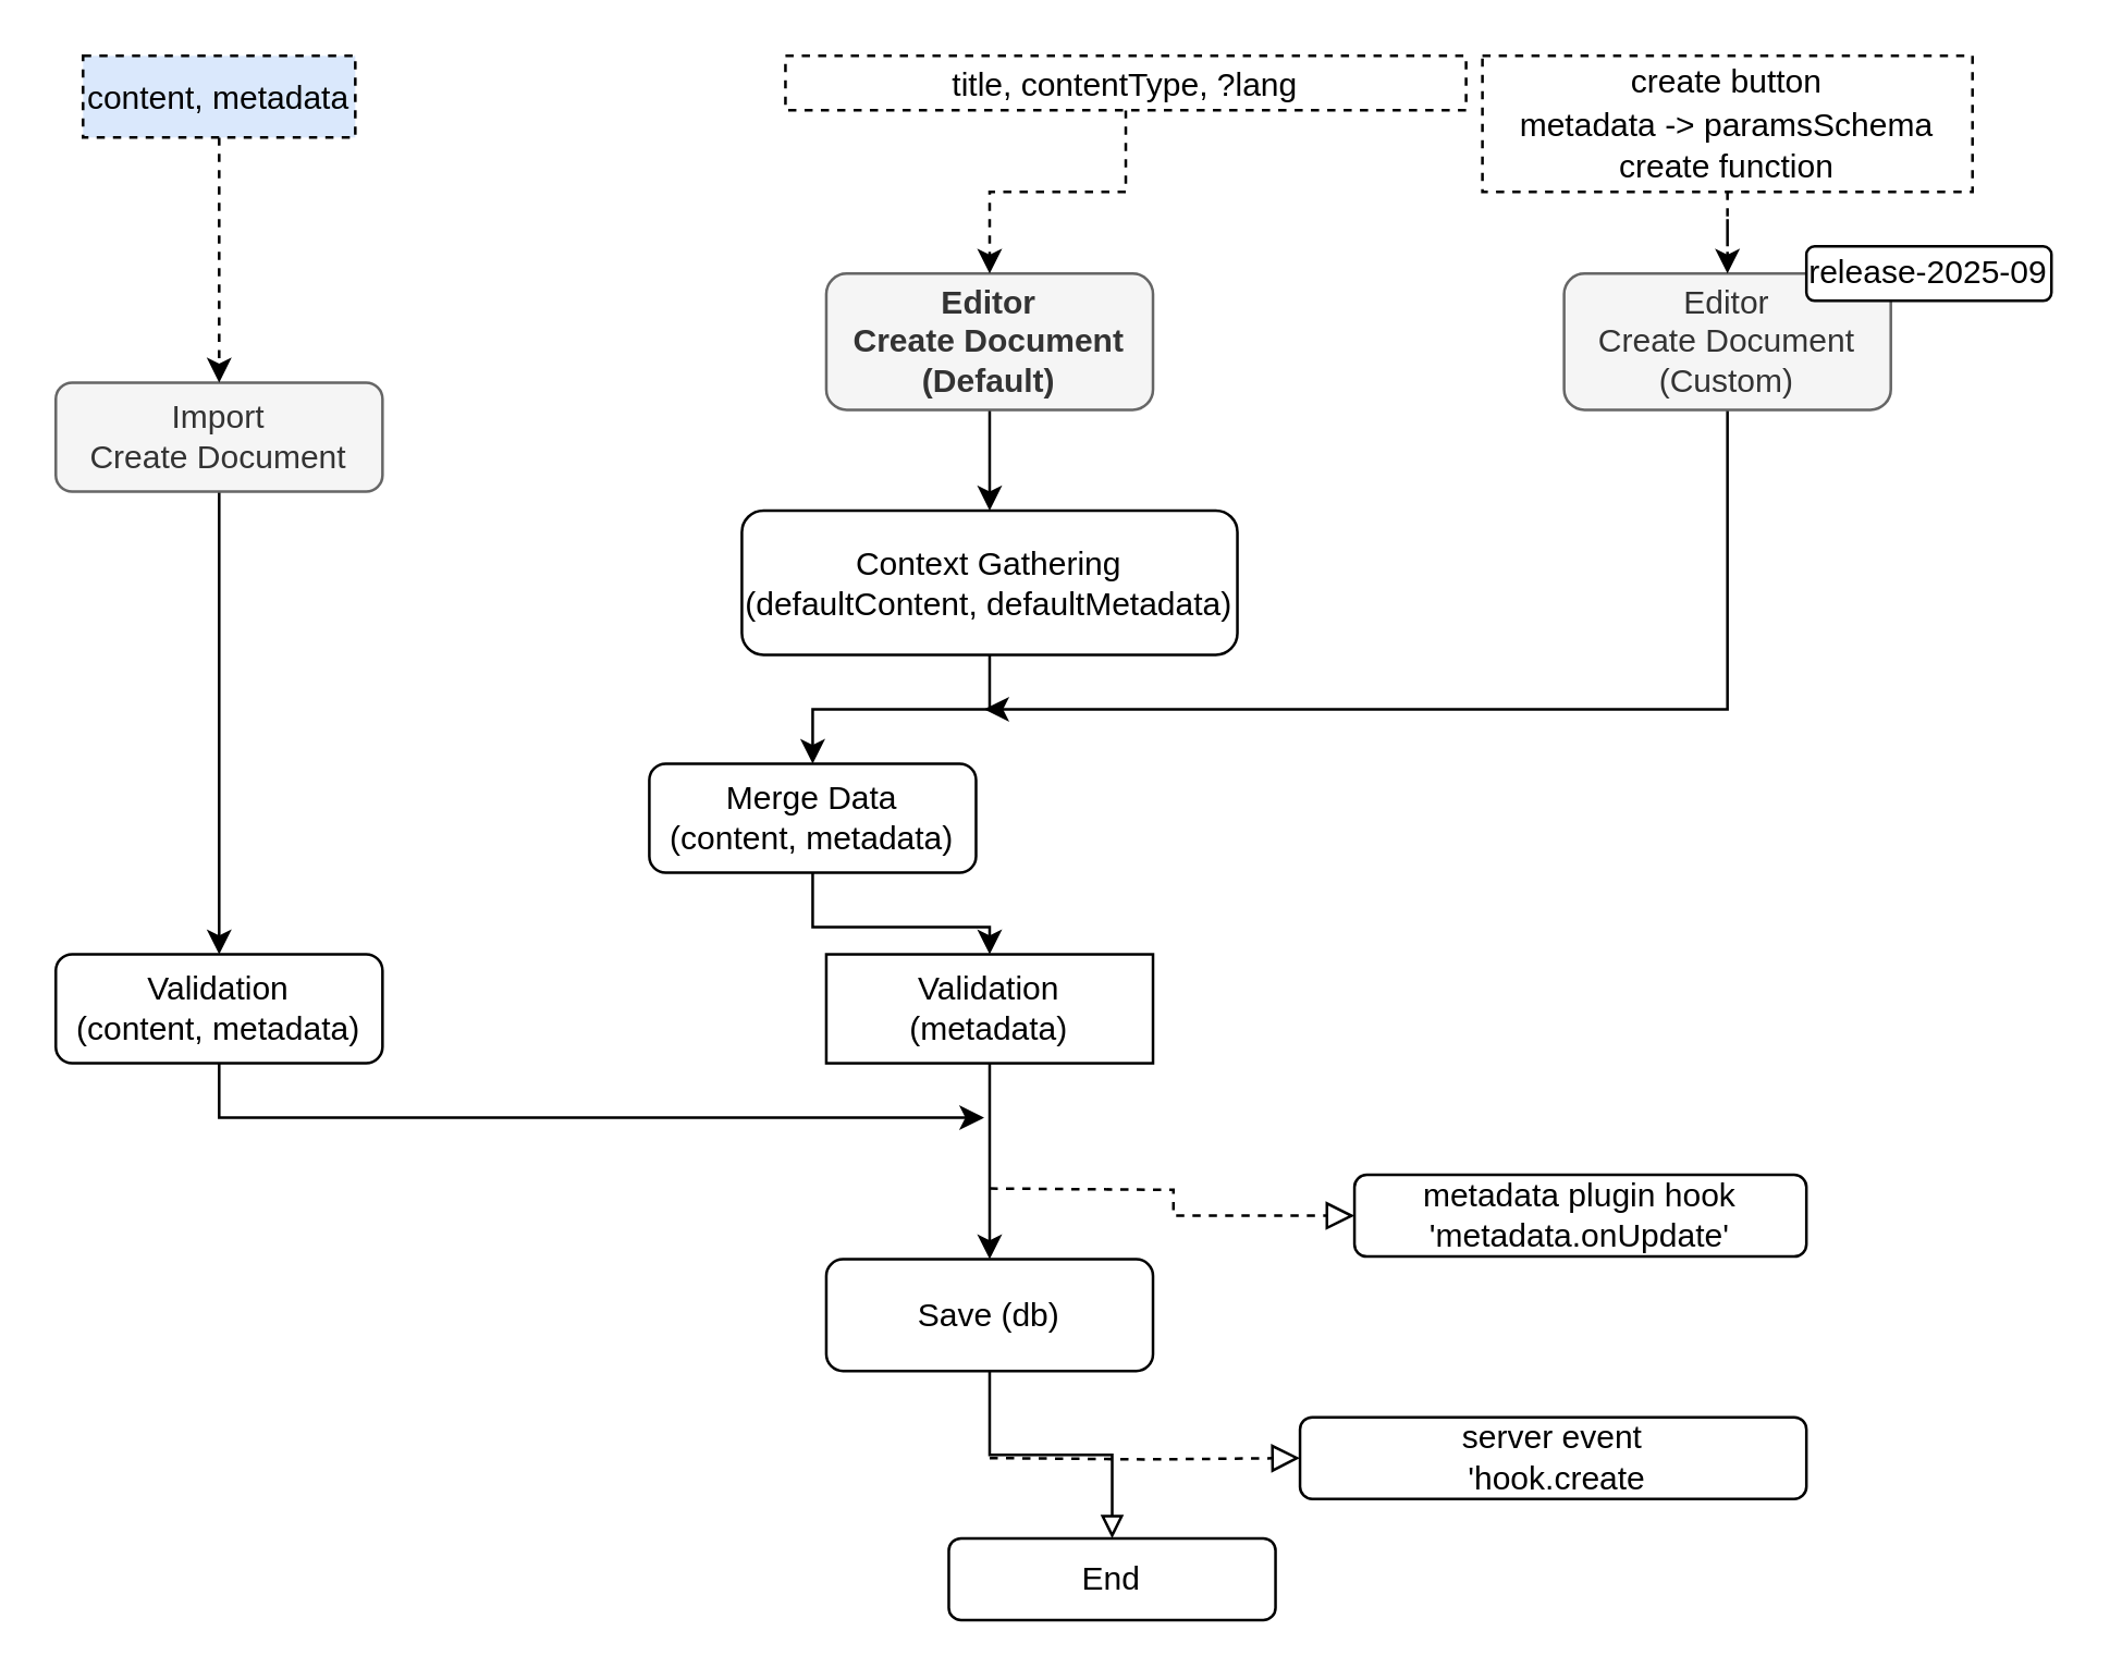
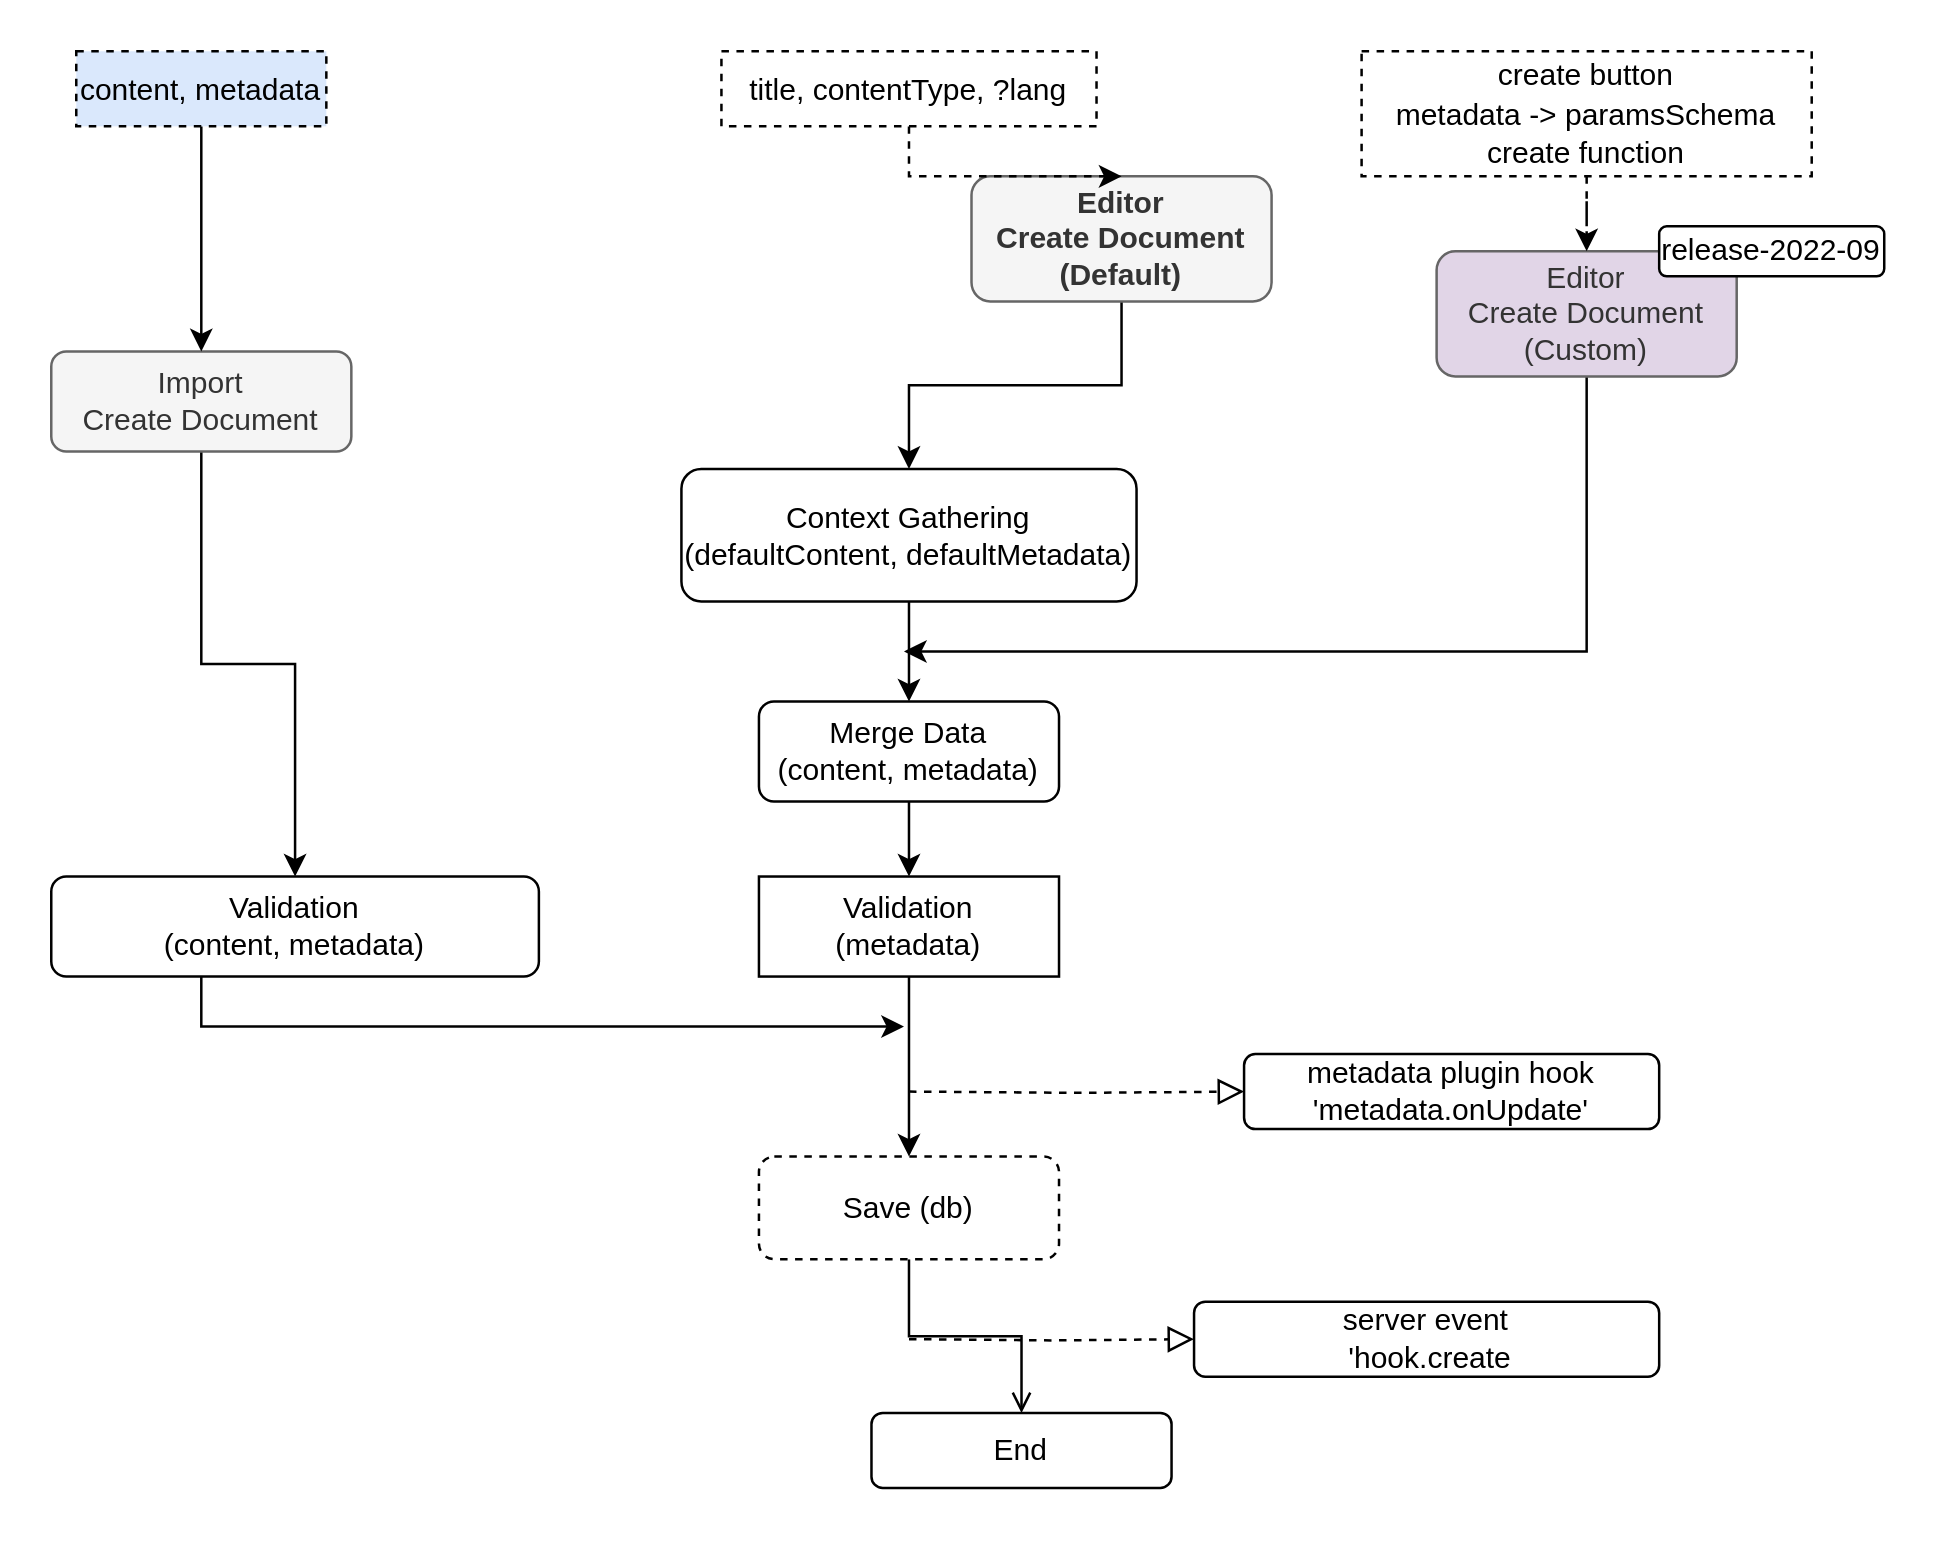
  <mxCell id="0" />
  <mxCell id="1" parent="0" />
  <mxCell id="2" value="" style="edgeStyle=orthogonalEdgeStyle;rounded=0;orthogonalLoop=1;jettySize=auto;html=1;" parent="1" source="3" target="7" edge="1"><mxGeometry relative="1" as="geometry" /></mxCell>
- <mxCell id="3" value="Editor&lt;br&gt;Create Document&lt;br&gt;(Default)" style="rounded=1;whiteSpace=wrap;html=1;fontSize=12;glass=0;strokeWidth=1;shadow=0;fillColor=#f5f5f5;fontColor=#333333;strokeColor=#666666;fontStyle=1" parent="1" vertex="1"><mxGeometry x="303" y="100" width="120" height="50" as="geometry" /></mxCell>
+ <mxCell id="3" value="Editor&lt;br&gt;Create Document&lt;br&gt;(Default)" style="rounded=1;whiteSpace=wrap;html=1;fontSize=12;glass=0;strokeWidth=1;shadow=0;fillColor=#f5f5f5;fontColor=#333333;strokeColor=#666666;fontStyle=1" parent="1" vertex="1"><mxGeometry x="388" y="70" width="120" height="50" as="geometry" /></mxCell>
  <mxCell id="4" value="" style="edgeStyle=orthogonalEdgeStyle;rounded=0;html=1;jettySize=auto;orthogonalLoop=1;fontSize=11;endArrow=block;endFill=0;endSize=8;strokeWidth=1;shadow=0;labelBackgroundColor=none;dashed=1;" parent="1" target="5" edge="1"><mxGeometry y="10" relative="1" as="geometry"><mxPoint as="offset" /><mxPoint x="363" y="436" as="sourcePoint" /></mxGeometry></mxCell>
- <mxCell id="5" value="metadata plugin hook 'metadata.onUpdate'" style="rounded=1;whiteSpace=wrap;html=1;fontSize=12;glass=0;strokeWidth=1;shadow=0;" parent="1" vertex="1"><mxGeometry x="497" y="431" width="166" height="30" as="geometry" /></mxCell>
+ <mxCell id="5" value="metadata plugin hook 'metadata.onUpdate'" style="rounded=1;whiteSpace=wrap;html=1;fontSize=12;glass=0;strokeWidth=1;shadow=0;" parent="1" vertex="1"><mxGeometry x="497" y="421" width="166" height="30" as="geometry" /></mxCell>
  <mxCell id="6" value="" style="edgeStyle=orthogonalEdgeStyle;rounded=0;orthogonalLoop=1;jettySize=auto;html=1;entryX=0.5;entryY=0;entryDx=0;entryDy=0;" parent="1" source="7" target="9" edge="1"><mxGeometry relative="1" as="geometry"><mxPoint x="363" y="300" as="targetPoint" /></mxGeometry></mxCell>
  <mxCell id="7" value="Context Gathering&lt;br&gt;(defaultContent, defaultMetadata)" style="rounded=1;whiteSpace=wrap;html=1;fontSize=12;glass=0;strokeWidth=1;shadow=0;" parent="1" vertex="1"><mxGeometry x="272" y="187" width="182" height="53" as="geometry" /></mxCell>
  <mxCell id="8" value="" style="edgeStyle=orthogonalEdgeStyle;rounded=0;orthogonalLoop=1;jettySize=auto;html=1;fontSize=12;strokeColor=default;" parent="1" source="9" target="20" edge="1"><mxGeometry relative="1" as="geometry" /></mxCell>
- <mxCell id="9" value="Merge Data&lt;br&gt;(content, metadata)" style="rounded=1;whiteSpace=wrap;html=1;fontSize=12;glass=0;strokeWidth=1;shadow=0;" parent="1" vertex="1"><mxGeometry x="238" y="280" width="120" height="40" as="geometry" /></mxCell>
- <mxCell id="10" value="" style="edgeStyle=orthogonalEdgeStyle;rounded=0;orthogonalLoop=1;jettySize=auto;html=1;endArrow=block;endFill=0;strokeColor=#000000;entryX=0.5;entryY=0;entryDx=0;entryDy=0;" parent="1" source="11" target="14" edge="1"><mxGeometry relative="1" as="geometry"><mxPoint x="363" y="780" as="targetPoint" /></mxGeometry></mxCell>
- <mxCell id="11" value="Save (db)" style="rounded=1;whiteSpace=wrap;html=1;shadow=0;strokeWidth=1;glass=0;" parent="1" vertex="1"><mxGeometry x="303" y="462" width="120" height="41" as="geometry" /></mxCell>
+ <mxCell id="9" value="Merge Data&lt;br&gt;(content, metadata)" style="rounded=1;whiteSpace=wrap;html=1;fontSize=12;glass=0;strokeWidth=1;shadow=0;" parent="1" vertex="1"><mxGeometry x="303" y="280" width="120" height="40" as="geometry" /></mxCell>
+ <mxCell id="10" value="" style="edgeStyle=orthogonalEdgeStyle;rounded=0;orthogonalLoop=1;jettySize=auto;html=1;endArrow=open;endFill=0;strokeColor=#000000;entryX=0.5;entryY=0;entryDx=0;entryDy=0;" parent="1" source="11" target="14" edge="1"><mxGeometry relative="1" as="geometry"><mxPoint x="363" y="780" as="targetPoint" /></mxGeometry></mxCell>
+ <mxCell id="11" value="Save (db)" style="rounded=1;whiteSpace=wrap;html=1;shadow=0;strokeWidth=1;glass=0;dashed=1;" parent="1" vertex="1"><mxGeometry x="303" y="462" width="120" height="41" as="geometry" /></mxCell>
  <mxCell id="12" value="" style="edgeStyle=orthogonalEdgeStyle;rounded=0;html=1;jettySize=auto;orthogonalLoop=1;fontSize=11;endArrow=block;endFill=0;endSize=8;strokeWidth=1;shadow=0;labelBackgroundColor=none;dashed=1;" parent="1" target="13" edge="1"><mxGeometry y="10" relative="1" as="geometry"><mxPoint as="offset" /><mxPoint x="363" y="535" as="sourcePoint" /></mxGeometry></mxCell>
  <mxCell id="13" value="server event&lt;br&gt;&amp;nbsp;'hook.create" style="rounded=1;whiteSpace=wrap;html=1;fontSize=12;glass=0;strokeWidth=1;shadow=0;" parent="1" vertex="1"><mxGeometry x="477" y="520" width="186" height="30" as="geometry" /></mxCell>
  <mxCell id="14" value="End" style="whiteSpace=wrap;html=1;rounded=1;shadow=0;strokeWidth=1;glass=0;" parent="1" vertex="1"><mxGeometry x="348" y="564.5" width="120" height="30" as="geometry" /></mxCell>
  <mxCell id="15" value="" style="edgeStyle=orthogonalEdgeStyle;rounded=0;orthogonalLoop=1;jettySize=auto;html=1;fontSize=12;strokeColor=default;entryX=0.5;entryY=0;entryDx=0;entryDy=0;" parent="1" source="16" target="22" edge="1"><mxGeometry relative="1" as="geometry"><mxPoint x="80" y="220" as="targetPoint" /></mxGeometry></mxCell>
  <mxCell id="16" value="Import&lt;br&gt;Create Document" style="rounded=1;whiteSpace=wrap;html=1;fontSize=12;glass=0;strokeWidth=1;shadow=0;fillColor=#f5f5f5;fontColor=#333333;strokeColor=#666666;" parent="1" vertex="1"><mxGeometry x="20" y="140" width="120" height="40" as="geometry" /></mxCell>
  <mxCell id="17" value="" style="edgeStyle=orthogonalEdgeStyle;rounded=0;orthogonalLoop=1;jettySize=auto;html=1;dashed=1;" edge="1" parent="1" source="18" target="3"><mxGeometry relative="1" as="geometry"><mxPoint x="366" y="130" as="targetPoint" /></mxGeometry></mxCell>
- <mxCell id="18" value="&lt;font style=&quot;font-size: 12px&quot;&gt;title, contentType, ?lang&lt;/font&gt;" style="rounded=0;whiteSpace=wrap;html=1;shadow=0;glass=0;sketch=0;fontSize=13;dashed=1;" parent="1" vertex="1"><mxGeometry x="288" y="20" width="250" height="20" as="geometry" /></mxCell>
+ <mxCell id="18" value="&lt;font style=&quot;font-size: 12px&quot;&gt;title, contentType, ?lang&lt;/font&gt;" style="rounded=0;whiteSpace=wrap;html=1;shadow=0;glass=0;sketch=0;fontSize=13;dashed=1;" parent="1" vertex="1"><mxGeometry x="288" width="150" height="30" as="geometry" y="20" /></mxCell>
  <mxCell id="19" value="" style="edgeStyle=orthogonalEdgeStyle;rounded=0;orthogonalLoop=1;jettySize=auto;html=1;fontSize=12;strokeColor=default;entryX=0.5;entryY=0;entryDx=0;entryDy=0;" parent="1" source="20" target="11" edge="1"><mxGeometry relative="1" as="geometry"><mxPoint x="363" y="470" as="targetPoint" /></mxGeometry></mxCell>
  <mxCell id="20" value="Validation&lt;br&gt;(metadata)" style="whiteSpace=wrap;html=1;glass=0;strokeWidth=1;shadow=0;rounded=0;" parent="1" vertex="1"><mxGeometry x="303" y="350" width="120" height="40" as="geometry" /></mxCell>
  <mxCell id="21" value="" style="edgeStyle=orthogonalEdgeStyle;rounded=0;orthogonalLoop=1;jettySize=auto;html=1;fontSize=12;strokeColor=default;" parent="1" source="22" edge="1"><mxGeometry relative="1" as="geometry"><mxPoint x="361" y="410" as="targetPoint" /><Array as="points"><mxPoint x="80" y="410" /></Array></mxGeometry></mxCell>
- <mxCell id="22" value="Validation&lt;br&gt;(content, metadata)" style="whiteSpace=wrap;html=1;rounded=1;glass=0;strokeWidth=1;shadow=0;" parent="1" vertex="1"><mxGeometry x="20" y="350" width="120" height="40" as="geometry" /></mxCell>
- <mxCell id="23" value="" style="edgeStyle=orthogonalEdgeStyle;rounded=0;orthogonalLoop=1;jettySize=auto;html=1;strokeColor=default;dashed=1;exitX=0.5;exitY=1;exitDx=0;exitDy=0;entryX=0.5;entryY=0;entryDx=0;entryDy=0;" parent="1" source="24" edge="1" target="16"><mxGeometry relative="1" as="geometry"><mxPoint x="276" y="90" as="sourcePoint" /><mxPoint x="140" y="120" as="targetPoint" /></mxGeometry></mxCell>
+ <mxCell id="22" value="Validation&lt;br&gt;(content, metadata)" style="whiteSpace=wrap;html=1;rounded=1;glass=0;strokeWidth=1;shadow=0;" parent="1" vertex="1"><mxGeometry x="20" y="350" width="195" height="40" as="geometry" /></mxCell>
+ <mxCell id="23" value="" style="edgeStyle=orthogonalEdgeStyle;rounded=0;orthogonalLoop=1;jettySize=auto;html=1;strokeColor=default;dashed=0;exitX=0.5;exitY=1;exitDx=0;exitDy=0;entryX=0.5;entryY=0;entryDx=0;entryDy=0;" parent="1" source="24" edge="1" target="16"><mxGeometry relative="1" as="geometry"><mxPoint x="276" y="90" as="sourcePoint" /><mxPoint x="140" y="120" as="targetPoint" /></mxGeometry></mxCell>
  <mxCell id="24" value="&lt;font style=&quot;font-size: 12px&quot;&gt;content, metadata&lt;/font&gt;" style="rounded=0;whiteSpace=wrap;html=1;shadow=0;glass=0;sketch=0;fontSize=13;dashed=1;fillColor=#dae8fc;" parent="1" vertex="1"><mxGeometry x="30" width="100" height="30" as="geometry" y="20" /></mxCell>
  <mxCell id="25" value="" style="edgeStyle=orthogonalEdgeStyle;rounded=0;orthogonalLoop=1;jettySize=auto;html=1;" edge="1" parent="1" source="26"><mxGeometry relative="1" as="geometry"><mxPoint x="361" y="260" as="targetPoint" /><Array as="points"><mxPoint x="634" y="260" /><mxPoint x="481" y="260" /></Array></mxGeometry></mxCell>
- <mxCell id="26" value="Editor&lt;br&gt;Create Document&lt;br&gt;(Custom)" style="rounded=1;whiteSpace=wrap;html=1;fontSize=12;glass=0;strokeWidth=1;shadow=0;fillColor=#f5f5f5;fontColor=#333333;strokeColor=#666666;" vertex="1" parent="1"><mxGeometry x="574" y="100" width="120" height="50" as="geometry" /></mxCell>
+ <mxCell id="26" value="Editor&lt;br&gt;Create Document&lt;br&gt;(Custom)" style="rounded=1;whiteSpace=wrap;html=1;fontSize=12;glass=0;strokeWidth=1;shadow=0;fillColor=#e1d5e7;fontColor=#333333;strokeColor=#666666;" vertex="1" parent="1"><mxGeometry x="574" y="100" width="120" height="50" as="geometry" /></mxCell>
  <mxCell id="27" value="" style="edgeStyle=orthogonalEdgeStyle;rounded=0;orthogonalLoop=1;jettySize=auto;html=1;dashed=1;" edge="1" parent="1" source="28" target="26"><mxGeometry relative="1" as="geometry"><mxPoint x="637" y="130" as="targetPoint" /></mxGeometry></mxCell>
  <mxCell id="28" value="&lt;font style=&quot;font-size: 12px&quot;&gt;create button&lt;br&gt;metadata -&amp;gt; paramsSchema&lt;br&gt;create function&lt;br&gt;&lt;/font&gt;" style="rounded=0;whiteSpace=wrap;html=1;shadow=0;glass=0;sketch=0;fontSize=13;dashed=1;" vertex="1" parent="1"><mxGeometry x="544" width="180" height="50" as="geometry" y="20" /></mxCell>
- <mxCell id="29" value="release-2025-09" style="whiteSpace=wrap;html=1;rounded=1;shadow=0;strokeWidth=1;glass=0;" vertex="1" parent="1"><mxGeometry x="663" y="90" width="90" height="20" as="geometry" /></mxCell>
+ <mxCell id="29" value="release-2022-09" style="whiteSpace=wrap;html=1;rounded=1;shadow=0;strokeWidth=1;glass=0;" vertex="1" parent="1"><mxGeometry x="663" y="90" width="90" height="20" as="geometry" /></mxCell>
